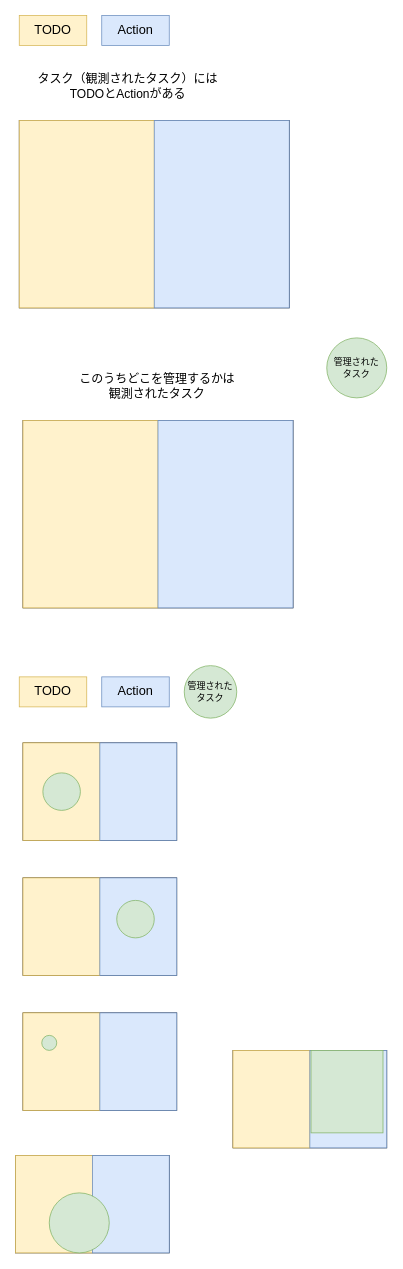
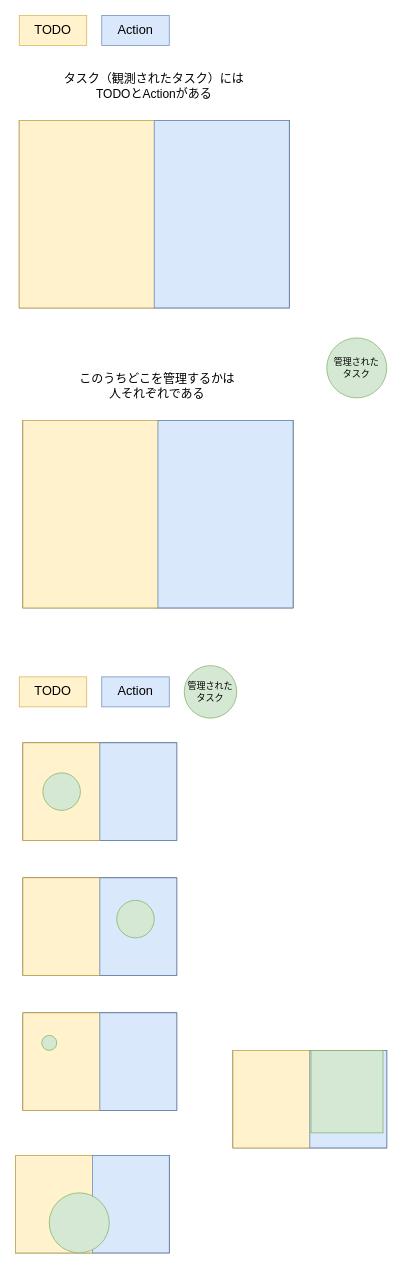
  <mxCell id="0" />
  <mxCell id="1" parent="0" />
  <mxCell id="2" value="&lt;font style=&quot;font-size: 17px&quot;&gt;TODO&lt;/font&gt;" style="rounded=0;whiteSpace=wrap;html=1;fillColor=#fff2cc;strokeColor=#d6b656;" vertex="1" parent="1"><mxGeometry x="25" y="20" width="90" height="40" as="geometry" /></mxCell>
  <mxCell id="3" value="&lt;font style=&quot;font-size: 17px&quot;&gt;Action&lt;/font&gt;" style="rounded=0;whiteSpace=wrap;html=1;fillColor=#dae8fc;strokeColor=#6c8ebf;" vertex="1" parent="1"><mxGeometry x="135" y="20" width="90" height="40" as="geometry" /></mxCell>
  <mxCell id="4" value="" style="group" vertex="1" connectable="0" parent="1"><mxGeometry x="25" y="160" width="360" height="250" as="geometry" /></mxCell>
  <mxCell id="5" value="" style="rounded=0;whiteSpace=wrap;html=1;" vertex="1" parent="4"><mxGeometry width="360" height="250" as="geometry" /></mxCell>
  <mxCell id="6" value="" style="rounded=0;whiteSpace=wrap;html=1;fillColor=#fff2cc;strokeColor=#d6b656;" vertex="1" parent="4"><mxGeometry width="180" height="250" as="geometry" /></mxCell>
  <mxCell id="7" value="" style="rounded=0;whiteSpace=wrap;html=1;fillColor=#dae8fc;strokeColor=#6c8ebf;" vertex="1" parent="4"><mxGeometry x="180" width="180" height="250" as="geometry" /></mxCell>
  <mxCell id="8" value="管理された&lt;br&gt;タスク" style="ellipse;whiteSpace=wrap;html=1;aspect=fixed;fillColor=#d5e8d4;strokeColor=#82b366;" vertex="1" parent="1"><mxGeometry x="435" y="450" width="80" height="80" as="geometry" /></mxCell>
- <mxCell id="9" value="&lt;font style=&quot;font-size: 16px&quot;&gt;タスク（観測されたタスク）には&lt;br&gt;TODOとActionがある&lt;/font&gt;" style="text;html=1;strokeColor=none;fillColor=none;align=center;verticalAlign=middle;whiteSpace=wrap;rounded=0;" vertex="1" parent="1"><mxGeometry x="20" y="90" width="300" height="50" as="geometry" /></mxCell>
+ <mxCell id="9" value="&lt;font style=&quot;font-size: 16px&quot;&gt;タスク（観測されたタスク）には&lt;br&gt;TODOとActionがある&lt;/font&gt;" style="text;html=1;strokeColor=none;fillColor=none;align=center;verticalAlign=middle;whiteSpace=wrap;rounded=0;" vertex="1" parent="1"><mxGeometry x="55" y="90" width="300" height="50" as="geometry" /></mxCell>
  <mxCell id="10" value="" style="group" vertex="1" connectable="0" parent="1"><mxGeometry x="30" y="560" width="360" height="250" as="geometry" /></mxCell>
  <mxCell id="11" value="" style="rounded=0;whiteSpace=wrap;html=1;" vertex="1" parent="10"><mxGeometry width="360" height="250" as="geometry" /></mxCell>
  <mxCell id="12" value="" style="rounded=0;whiteSpace=wrap;html=1;fillColor=#fff2cc;strokeColor=#d6b656;" vertex="1" parent="10"><mxGeometry width="180" height="250" as="geometry" /></mxCell>
  <mxCell id="13" value="" style="rounded=0;whiteSpace=wrap;html=1;fillColor=#dae8fc;strokeColor=#6c8ebf;" vertex="1" parent="10"><mxGeometry x="180" width="180" height="250" as="geometry" /></mxCell>
- <mxCell id="14" value="&lt;span style=&quot;font-size: 16px&quot;&gt;このうちどこを管理するかは&lt;br&gt;観測されたタスク&lt;/span&gt;" style="text;html=1;strokeColor=none;fillColor=none;align=center;verticalAlign=middle;whiteSpace=wrap;rounded=0;" vertex="1" parent="1"><mxGeometry x="59" y="490" width="300" height="50" as="geometry" /></mxCell>
+ <mxCell id="14" value="&lt;span style=&quot;font-size: 16px&quot;&gt;このうちどこを管理するかは&lt;br&gt;人それぞれである&lt;/span&gt;" style="text;html=1;strokeColor=none;fillColor=none;align=center;verticalAlign=middle;whiteSpace=wrap;rounded=0;" vertex="1" parent="1"><mxGeometry x="59" y="490" width="300" height="50" as="geometry" /></mxCell>
  <mxCell id="15" value="" style="group" vertex="1" connectable="0" parent="1"><mxGeometry x="30" y="990" width="205" height="130" as="geometry" /></mxCell>
  <mxCell id="16" value="" style="rounded=0;whiteSpace=wrap;html=1;" vertex="1" parent="15"><mxGeometry width="205" height="130" as="geometry" /></mxCell>
  <mxCell id="17" value="" style="rounded=0;whiteSpace=wrap;html=1;fillColor=#fff2cc;strokeColor=#d6b656;" vertex="1" parent="15"><mxGeometry width="102.5" height="130" as="geometry" /></mxCell>
  <mxCell id="18" value="" style="rounded=0;whiteSpace=wrap;html=1;fillColor=#dae8fc;strokeColor=#6c8ebf;" vertex="1" parent="15"><mxGeometry x="102.5" width="102.5" height="130" as="geometry" /></mxCell>
  <mxCell id="19" value="" style="ellipse;whiteSpace=wrap;html=1;aspect=fixed;fillColor=#d5e8d4;strokeColor=#82b366;" vertex="1" parent="15"><mxGeometry x="26.5" y="40" width="50" height="50" as="geometry" /></mxCell>
  <mxCell id="20" value="&lt;font style=&quot;font-size: 17px&quot;&gt;TODO&lt;/font&gt;" style="rounded=0;whiteSpace=wrap;html=1;fillColor=#fff2cc;strokeColor=#d6b656;" vertex="1" parent="1"><mxGeometry x="25" y="902" width="90" height="40" as="geometry" /></mxCell>
  <mxCell id="21" value="&lt;font style=&quot;font-size: 17px&quot;&gt;Action&lt;/font&gt;" style="rounded=0;whiteSpace=wrap;html=1;fillColor=#dae8fc;strokeColor=#6c8ebf;" vertex="1" parent="1"><mxGeometry x="135" y="902" width="90" height="40" as="geometry" /></mxCell>
  <mxCell id="22" value="管理された&lt;br&gt;タスク" style="ellipse;whiteSpace=wrap;html=1;aspect=fixed;fillColor=#d5e8d4;strokeColor=#82b366;" vertex="1" parent="1"><mxGeometry x="245" y="887" width="70" height="70" as="geometry" /></mxCell>
  <mxCell id="23" value="" style="group" vertex="1" connectable="0" parent="1"><mxGeometry x="30" y="1170" width="205" height="130" as="geometry" /></mxCell>
  <mxCell id="24" value="" style="rounded=0;whiteSpace=wrap;html=1;" vertex="1" parent="23"><mxGeometry width="205" height="130" as="geometry" /></mxCell>
  <mxCell id="25" value="" style="rounded=0;whiteSpace=wrap;html=1;fillColor=#fff2cc;strokeColor=#d6b656;" vertex="1" parent="23"><mxGeometry width="102.5" height="130" as="geometry" /></mxCell>
  <mxCell id="26" value="" style="rounded=0;whiteSpace=wrap;html=1;fillColor=#dae8fc;strokeColor=#6c8ebf;" vertex="1" parent="23"><mxGeometry x="102.5" width="102.5" height="130" as="geometry" /></mxCell>
  <mxCell id="27" value="" style="ellipse;whiteSpace=wrap;html=1;aspect=fixed;fillColor=#d5e8d4;strokeColor=#82b366;" vertex="1" parent="23"><mxGeometry x="125" y="30" width="50" height="50" as="geometry" /></mxCell>
  <mxCell id="28" value="" style="group" vertex="1" connectable="0" parent="1"><mxGeometry x="30" y="1350" width="205" height="130" as="geometry" /></mxCell>
  <mxCell id="29" value="" style="rounded=0;whiteSpace=wrap;html=1;" vertex="1" parent="28"><mxGeometry width="205" height="130" as="geometry" /></mxCell>
  <mxCell id="30" value="" style="rounded=0;whiteSpace=wrap;html=1;fillColor=#fff2cc;strokeColor=#d6b656;" vertex="1" parent="28"><mxGeometry width="102.5" height="130" as="geometry" /></mxCell>
  <mxCell id="31" value="" style="rounded=0;whiteSpace=wrap;html=1;fillColor=#dae8fc;strokeColor=#6c8ebf;" vertex="1" parent="28"><mxGeometry x="102.5" width="102.5" height="130" as="geometry" /></mxCell>
  <mxCell id="32" value="" style="ellipse;whiteSpace=wrap;html=1;aspect=fixed;fillColor=#d5e8d4;strokeColor=#82b366;" vertex="1" parent="28"><mxGeometry x="25" y="30" width="20" height="20" as="geometry" /></mxCell>
  <mxCell id="33" value="" style="group" vertex="1" connectable="0" parent="1"><mxGeometry x="20" y="1540" width="205" height="130" as="geometry" /></mxCell>
  <mxCell id="34" value="" style="rounded=0;whiteSpace=wrap;html=1;" vertex="1" parent="33"><mxGeometry width="205" height="130" as="geometry" /></mxCell>
  <mxCell id="35" value="" style="rounded=0;whiteSpace=wrap;html=1;fillColor=#fff2cc;strokeColor=#d6b656;" vertex="1" parent="33"><mxGeometry width="102.5" height="130" as="geometry" /></mxCell>
  <mxCell id="36" value="" style="rounded=0;whiteSpace=wrap;html=1;fillColor=#dae8fc;strokeColor=#6c8ebf;" vertex="1" parent="33"><mxGeometry x="102.5" width="102.5" height="130" as="geometry" /></mxCell>
  <mxCell id="37" value="" style="ellipse;whiteSpace=wrap;html=1;aspect=fixed;fillColor=#d5e8d4;strokeColor=#82b366;" vertex="1" parent="33"><mxGeometry x="45" y="50" width="80" height="80" as="geometry" /></mxCell>
  <mxCell id="38" value="" style="group" vertex="1" connectable="0" parent="1"><mxGeometry x="310" y="1400" width="205" height="130" as="geometry" /></mxCell>
  <mxCell id="39" value="" style="rounded=0;whiteSpace=wrap;html=1;" vertex="1" parent="38"><mxGeometry width="205" height="130" as="geometry" /></mxCell>
  <mxCell id="40" value="" style="rounded=0;whiteSpace=wrap;html=1;fillColor=#fff2cc;strokeColor=#d6b656;" vertex="1" parent="38"><mxGeometry width="102.5" height="130" as="geometry" /></mxCell>
  <mxCell id="41" value="" style="rounded=0;whiteSpace=wrap;html=1;fillColor=#dae8fc;strokeColor=#6c8ebf;" vertex="1" parent="38"><mxGeometry x="102.5" width="102.5" height="130" as="geometry" /></mxCell>
  <mxCell id="42" value="" style="rounded=0;whiteSpace=wrap;html=1;fillColor=#d5e8d4;strokeColor=#82b366;" vertex="1" parent="38"><mxGeometry x="104" width="96" height="110" as="geometry" /></mxCell>
